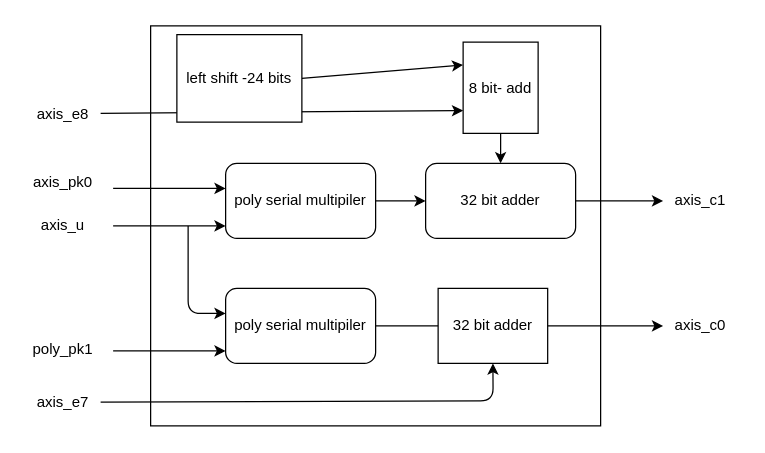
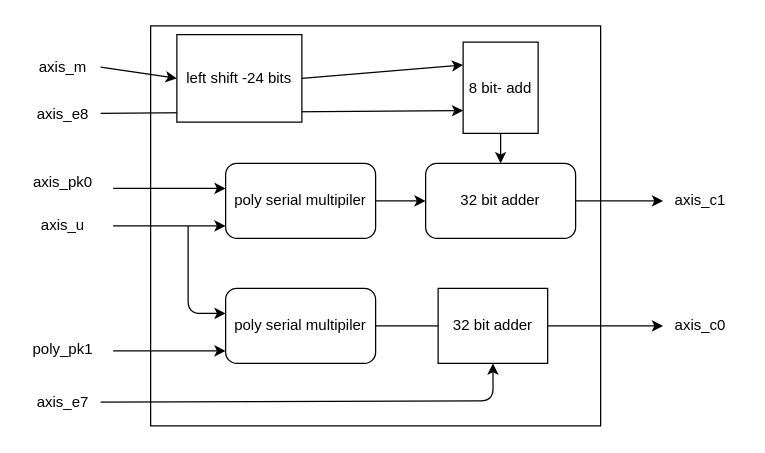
  <mxCell id="0" />
  <mxCell id="1" parent="0" />
  <mxCell id="2" value="" style="rounded=0;whiteSpace=wrap;html=1;" vertex="1" parent="1"><mxGeometry x="120" y="20" width="360" height="320" as="geometry" /></mxCell>
  <mxCell id="3" style="edgeStyle=none;html=1;exitX=1;exitY=0.5;exitDx=0;exitDy=0;" edge="1" parent="1" source="4" target="8"><mxGeometry relative="1" as="geometry" /></mxCell>
  <mxCell id="4" value="poly serial multipiler" style="rounded=1;whiteSpace=wrap;html=1;" vertex="1" parent="1"><mxGeometry x="180" y="130" width="120" height="60" as="geometry" /></mxCell>
  <mxCell id="5" style="edgeStyle=none;html=1;exitX=1;exitY=0.5;exitDx=0;exitDy=0;" edge="1" parent="1" source="6"><mxGeometry relative="1" as="geometry"><mxPoint x="530" y="260" as="targetPoint" /></mxGeometry></mxCell>
  <mxCell id="6" value="poly serial multipiler" style="rounded=1;whiteSpace=wrap;html=1;" vertex="1" parent="1"><mxGeometry x="180" y="230" width="120" height="60" as="geometry" /></mxCell>
  <mxCell id="7" style="edgeStyle=none;html=1;" edge="1" parent="1" source="8"><mxGeometry relative="1" as="geometry"><mxPoint x="530" y="160" as="targetPoint" /></mxGeometry></mxCell>
  <mxCell id="8" value="32 bit adder" style="rounded=1;whiteSpace=wrap;html=1;" vertex="1" parent="1"><mxGeometry x="340" y="130" width="120" height="60" as="geometry" /></mxCell>
  <mxCell id="9" value="" style="endArrow=classic;html=1;" edge="1" parent="1"><mxGeometry width="50" height="50" relative="1" as="geometry"><mxPoint x="90" y="150" as="sourcePoint" /><mxPoint x="180" y="150" as="targetPoint" /></mxGeometry></mxCell>
  <mxCell id="10" value="" style="endArrow=classic;html=1;" edge="1" parent="1"><mxGeometry width="50" height="50" relative="1" as="geometry"><mxPoint x="90" y="180" as="sourcePoint" /><mxPoint x="180" y="180" as="targetPoint" /></mxGeometry></mxCell>
  <mxCell id="11" value="" style="endArrow=classic;html=1;" edge="1" parent="1"><mxGeometry width="50" height="50" relative="1" as="geometry"><mxPoint x="150" y="180" as="sourcePoint" /><mxPoint x="180" y="250" as="targetPoint" /><Array as="points"><mxPoint x="150" y="250" /></Array></mxGeometry></mxCell>
  <mxCell id="12" value="" style="endArrow=classic;html=1;" edge="1" parent="1"><mxGeometry width="50" height="50" relative="1" as="geometry"><mxPoint x="90" y="280" as="sourcePoint" /><mxPoint x="180" y="280" as="targetPoint" /></mxGeometry></mxCell>
+ <mxCell id="13" style="edgeStyle=none;html=1;exitX=1;exitY=0.5;exitDx=0;exitDy=0;entryX=0;entryY=0.5;entryDx=0;entryDy=0;" edge="1" parent="1" source="15" target="21"><mxGeometry relative="1" as="geometry" /></mxCell>
  <mxCell id="14" value="" style="edgeStyle=none;html=1;entryX=0;entryY=0.75;entryDx=0;entryDy=0;" edge="1" parent="1" target="23"><mxGeometry relative="1" as="geometry"><mxPoint x="80" y="90" as="sourcePoint" /></mxGeometry></mxCell>
+ <mxCell id="15" value="axis_m" style="text;html=1;strokeColor=none;fillColor=none;align=center;verticalAlign=middle;whiteSpace=wrap;rounded=0;" vertex="1" parent="1"><mxGeometry x="20" y="38" width="60" height="30" as="geometry" /></mxCell>
  <mxCell id="16" value="axis_pk0" style="text;html=1;strokeColor=none;fillColor=none;align=center;verticalAlign=middle;whiteSpace=wrap;rounded=0;" vertex="1" parent="1"><mxGeometry x="20" y="130" width="60" height="30" as="geometry" /></mxCell>
  <mxCell id="17" value="axis_u" style="text;html=1;strokeColor=none;fillColor=none;align=center;verticalAlign=middle;whiteSpace=wrap;rounded=0;" vertex="1" parent="1"><mxGeometry x="20" y="165" width="60" height="30" as="geometry" /></mxCell>
  <mxCell id="18" value="poly_pk1" style="text;html=1;strokeColor=none;fillColor=none;align=center;verticalAlign=middle;whiteSpace=wrap;rounded=0;" vertex="1" parent="1"><mxGeometry x="20" y="264" width="60" height="30" as="geometry" /></mxCell>
  <mxCell id="19" value="32 bit adder" style="rounded=0;whiteSpace=wrap;html=1;rotation=0;" vertex="1" parent="1"><mxGeometry x="350" y="230" width="87.64" height="60" as="geometry" /></mxCell>
  <mxCell id="20" style="edgeStyle=none;html=1;exitX=1;exitY=0.5;exitDx=0;exitDy=0;entryX=0;entryY=0.25;entryDx=0;entryDy=0;" edge="1" parent="1" source="21" target="23"><mxGeometry relative="1" as="geometry" /></mxCell>
  <mxCell id="21" value="left shift -24 bits" style="rounded=0;whiteSpace=wrap;html=1;" vertex="1" parent="1"><mxGeometry x="141" y="27" width="100" height="70" as="geometry" /></mxCell>
  <mxCell id="22" style="edgeStyle=none;html=1;exitX=0.5;exitY=1;exitDx=0;exitDy=0;entryX=0.5;entryY=0;entryDx=0;entryDy=0;" edge="1" parent="1" source="23" target="8"><mxGeometry relative="1" as="geometry" /></mxCell>
  <mxCell id="23" value="8 bit- add" style="rounded=0;whiteSpace=wrap;html=1;" vertex="1" parent="1"><mxGeometry x="370" y="33" width="60" height="73" as="geometry" /></mxCell>
  <mxCell id="24" value="axis_e8" style="text;html=1;strokeColor=none;fillColor=none;align=center;verticalAlign=middle;whiteSpace=wrap;rounded=0;" vertex="1" parent="1"><mxGeometry x="20" y="76" width="60" height="30" as="geometry" /></mxCell>
  <mxCell id="25" value="" style="edgeStyle=none;html=1;entryX=0.5;entryY=1;entryDx=0;entryDy=0;exitX=1;exitY=0.5;exitDx=0;exitDy=0;" edge="1" parent="1" source="26" target="19"><mxGeometry relative="1" as="geometry"><mxPoint x="80" y="314" as="sourcePoint" /><mxPoint x="370" y="311.75" as="targetPoint" /><Array as="points"><mxPoint x="394" y="320" /></Array></mxGeometry></mxCell>
  <mxCell id="26" value="axis_e7" style="text;html=1;strokeColor=none;fillColor=none;align=center;verticalAlign=middle;whiteSpace=wrap;rounded=0;" vertex="1" parent="1"><mxGeometry x="20" y="306" width="60" height="30" as="geometry" /></mxCell>
  <mxCell id="27" value="axis_c1" style="text;html=1;strokeColor=none;fillColor=none;align=center;verticalAlign=middle;whiteSpace=wrap;rounded=0;" vertex="1" parent="1"><mxGeometry x="530" y="145" width="60" height="30" as="geometry" /></mxCell>
  <mxCell id="28" value="axis_c0" style="text;html=1;strokeColor=none;fillColor=none;align=center;verticalAlign=middle;whiteSpace=wrap;rounded=0;" vertex="1" parent="1"><mxGeometry x="530" y="245" width="60" height="30" as="geometry" /></mxCell>
